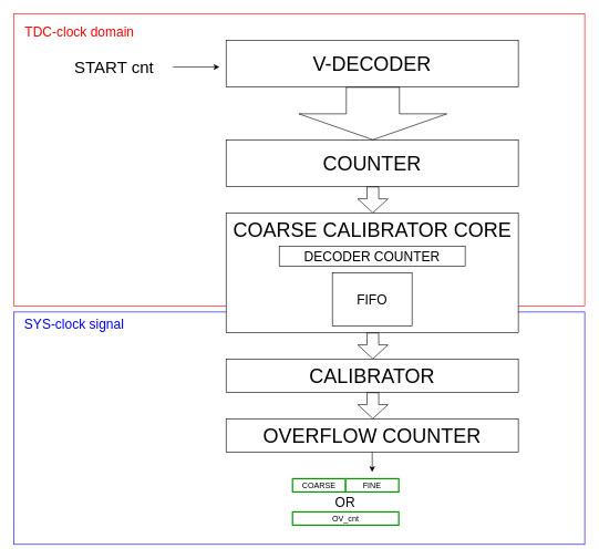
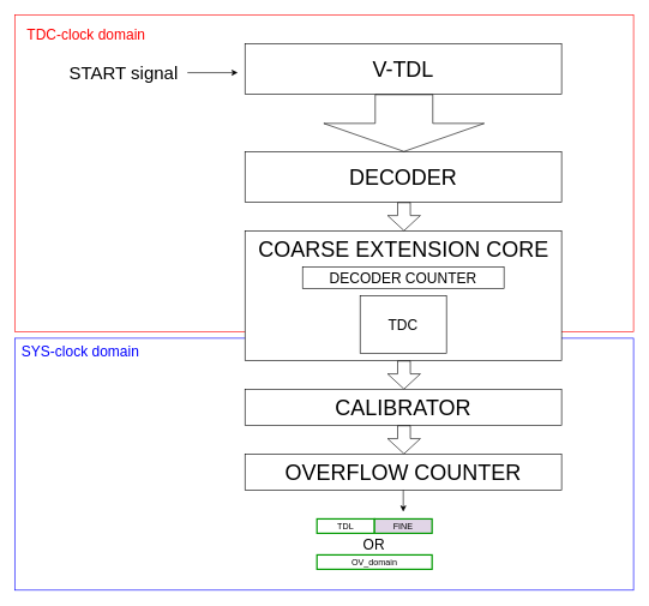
  <mxCell id="0" />
  <mxCell id="1" parent="0" />
  <mxCell id="2" value="" style="rounded=0;whiteSpace=wrap;html=1;strokeColor=#0000FF;" parent="1" vertex="1"><mxGeometry x="20" y="469" width="860" height="350" as="geometry" /></mxCell>
  <mxCell id="3" value="" style="rounded=0;whiteSpace=wrap;html=1;strokeColor=#FF0000;" parent="1" vertex="1"><mxGeometry x="20" y="20" width="860" height="440" as="geometry" /></mxCell>
- <mxCell id="4" value="&lt;font style=&quot;font-size: 30px&quot;&gt;V-DECODER&lt;/font&gt;" style="rounded=0;whiteSpace=wrap;html=1;" parent="1" vertex="1"><mxGeometry x="340" y="60" width="440" height="70" as="geometry" /></mxCell>
- <mxCell id="5" value="&lt;span style=&quot;font-size: 30px&quot;&gt;COUNTER&lt;/span&gt;" style="rounded=0;whiteSpace=wrap;html=1;" parent="1" vertex="1"><mxGeometry x="340" y="210" width="440" height="70" as="geometry" /></mxCell>
+ <mxCell id="4" value="&lt;font style=&quot;font-size: 30px&quot;&gt;V-TDL&lt;/font&gt;" style="rounded=0;whiteSpace=wrap;html=1;" parent="1" vertex="1"><mxGeometry x="340" y="60" width="440" height="70" as="geometry" /></mxCell>
+ <mxCell id="5" value="&lt;span style=&quot;font-size: 30px&quot;&gt;DECODER&lt;/span&gt;" style="rounded=0;whiteSpace=wrap;html=1;" parent="1" vertex="1"><mxGeometry x="340" y="210" width="440" height="70" as="geometry" /></mxCell>
  <mxCell id="6" value="" style="shape=flexArrow;endArrow=classic;html=1;endWidth=142;endSize=12.67;width=80;" parent="1" edge="1"><mxGeometry width="50" height="50" relative="1" as="geometry"><mxPoint x="561" y="130" as="sourcePoint" /><mxPoint x="561" y="210" as="targetPoint" /></mxGeometry></mxCell>
  <mxCell id="7" value="" style="shape=flexArrow;endArrow=classic;html=1;endWidth=26.88;endSize=6.664;width=17.6;" parent="1" edge="1"><mxGeometry width="50" height="50" relative="1" as="geometry"><mxPoint x="561" y="280" as="sourcePoint" /><mxPoint x="561" y="320" as="targetPoint" /></mxGeometry></mxCell>
  <mxCell id="8" value="" style="rounded=0;whiteSpace=wrap;html=1;" parent="1" vertex="1"><mxGeometry x="340" y="320" width="440" height="180" as="geometry" /></mxCell>
  <mxCell id="9" value="&lt;font style=&quot;font-size: 20px&quot;&gt;DECODER COUNTER&lt;/font&gt;" style="rounded=0;whiteSpace=wrap;html=1;" parent="1" vertex="1"><mxGeometry x="420" y="370" width="280" height="30" as="geometry" /></mxCell>
  <mxCell id="10" value="" style="shape=flexArrow;endArrow=classic;html=1;endWidth=26.88;endSize=6.664;width=17.6;" parent="1" edge="1"><mxGeometry width="50" height="50" relative="1" as="geometry"><mxPoint x="561" y="500" as="sourcePoint" /><mxPoint x="561" y="540" as="targetPoint" /></mxGeometry></mxCell>
  <mxCell id="11" value="&lt;span style=&quot;font-size: 30px&quot;&gt;CALIBRATOR&lt;/span&gt;" style="rounded=0;whiteSpace=wrap;html=1;" parent="1" vertex="1"><mxGeometry x="340" y="540" width="440" height="50" as="geometry" /></mxCell>
  <mxCell id="12" value="" style="shape=flexArrow;endArrow=classic;html=1;endWidth=26.88;endSize=6.664;width=17.6;" parent="1" edge="1"><mxGeometry width="50" height="50" relative="1" as="geometry"><mxPoint x="561" y="590" as="sourcePoint" /><mxPoint x="561" y="630" as="targetPoint" /></mxGeometry></mxCell>
  <mxCell id="13" value="&lt;span style=&quot;font-size: 30px&quot;&gt;OVERFLOW COUNTER&lt;/span&gt;" style="rounded=0;whiteSpace=wrap;html=1;" parent="1" vertex="1"><mxGeometry x="340" y="630" width="440" height="50" as="geometry" /></mxCell>
  <mxCell id="14" value="" style="endArrow=classic;html=1;exitX=0.5;exitY=1;exitDx=0;exitDy=0;" parent="1" source="13" edge="1"><mxGeometry width="50" height="50" relative="1" as="geometry"><mxPoint x="630" y="500" as="sourcePoint" /><mxPoint x="560" y="710" as="targetPoint" /></mxGeometry></mxCell>
- <mxCell id="15" value="COARSE" style="rounded=0;whiteSpace=wrap;html=1;strokeWidth=2;strokeColor=#009900;" parent="1" vertex="1"><mxGeometry x="440" y="720" width="80" height="20" as="geometry" /></mxCell>
- <mxCell id="16" value="FINE" style="rounded=0;whiteSpace=wrap;html=1;strokeWidth=2;strokeColor=#009900;" parent="1" vertex="1"><mxGeometry x="520" y="720" width="80" height="20" as="geometry" /></mxCell>
- <mxCell id="17" value="OV_cnt" style="rounded=0;whiteSpace=wrap;html=1;strokeColor=#009900;strokeWidth=2;" parent="1" vertex="1"><mxGeometry x="440" y="770" width="160" height="20" as="geometry" /></mxCell>
- <mxCell id="18" value="COARSE CALIBRATOR CORE" style="text;html=1;resizable=0;autosize=1;align=center;verticalAlign=middle;points=[];fillColor=none;strokeColor=none;rounded=0;fontSize=30;" parent="1" vertex="1"><mxGeometry x="350" y="326" width="420" height="40" as="geometry" /></mxCell>
+ <mxCell id="15" value="TDL" style="rounded=0;whiteSpace=wrap;html=1;strokeWidth=2;strokeColor=#009900;" parent="1" vertex="1"><mxGeometry x="440" y="720" width="80" height="20" as="geometry" /></mxCell>
+ <mxCell id="16" value="FINE" style="rounded=0;whiteSpace=wrap;html=1;strokeWidth=2;strokeColor=#009900;fillColor=#e1d5e7;" parent="1" vertex="1"><mxGeometry x="520" y="720" width="80" height="20" as="geometry" /></mxCell>
+ <mxCell id="17" value="OV_domain" style="rounded=0;whiteSpace=wrap;html=1;strokeColor=#009900;strokeWidth=2;" parent="1" vertex="1"><mxGeometry x="440" y="770" width="160" height="20" as="geometry" /></mxCell>
+ <mxCell id="18" value="COARSE EXTENSION CORE" style="text;html=1;resizable=0;autosize=1;align=center;verticalAlign=middle;points=[];fillColor=none;strokeColor=none;rounded=0;fontSize=30;" parent="1" vertex="1"><mxGeometry x="350" y="326" width="420" height="40" as="geometry" /></mxCell>
  <mxCell id="19" value="&lt;font style=&quot;font-size: 20px&quot; color=&quot;#ff0000&quot;&gt;TDC-clock domain&lt;/font&gt;" style="text;html=1;resizable=0;autosize=1;align=center;verticalAlign=middle;points=[];fillColor=none;strokeColor=none;rounded=0;fontSize=30;" parent="1" vertex="1"><mxGeometry x="29" y="24" width="180" height="40" as="geometry" /></mxCell>
- <mxCell id="20" value="&lt;font style=&quot;font-size: 20px&quot; color=&quot;#0000ff&quot;&gt;SYS-clock signal&lt;/font&gt;" style="text;html=1;resizable=0;autosize=1;align=center;verticalAlign=middle;points=[];fillColor=none;strokeColor=none;rounded=0;fontSize=30;" parent="1" vertex="1"><mxGeometry x="21" y="464" width="180" height="40" as="geometry" /></mxCell>
+ <mxCell id="20" value="&lt;font style=&quot;font-size: 20px&quot; color=&quot;#0000ff&quot;&gt;SYS-clock domain&lt;/font&gt;" style="text;html=1;resizable=0;autosize=1;align=center;verticalAlign=middle;points=[];fillColor=none;strokeColor=none;rounded=0;fontSize=30;" parent="1" vertex="1"><mxGeometry x="21" y="464" width="180" height="40" as="geometry" /></mxCell>
  <mxCell id="21" value="" style="endArrow=classic;html=1;fontSize=20;" parent="1" edge="1"><mxGeometry width="50" height="50" relative="1" as="geometry"><mxPoint x="260" y="100" as="sourcePoint" /><mxPoint x="330" y="100" as="targetPoint" /></mxGeometry></mxCell>
- <mxCell id="22" value="&lt;font style=&quot;font-size: 25px&quot;&gt;START cnt&lt;/font&gt;" style="text;html=1;resizable=0;autosize=1;align=center;verticalAlign=middle;points=[];fillColor=none;strokeColor=none;rounded=0;fontSize=20;" parent="1" vertex="1"><mxGeometry x="86" y="84" width="170" height="30" as="geometry" /></mxCell>
+ <mxCell id="22" value="&lt;font style=&quot;font-size: 25px&quot;&gt;START signal&lt;/font&gt;" style="text;html=1;resizable=0;autosize=1;align=center;verticalAlign=middle;points=[];fillColor=none;strokeColor=none;rounded=0;fontSize=20;" parent="1" vertex="1"><mxGeometry x="86" y="84" width="170" height="30" as="geometry" /></mxCell>
  <mxCell id="23" value="&lt;font color=&quot;#000000&quot; style=&quot;font-size: 20px&quot;&gt;OR&lt;/font&gt;" style="text;html=1;resizable=0;autosize=1;align=center;verticalAlign=middle;points=[];fillColor=none;strokeColor=none;rounded=0;fontSize=25;fontColor=#0000FF;" parent="1" vertex="1"><mxGeometry x="494" y="733" width="50" height="40" as="geometry" /></mxCell>
- <mxCell id="24" value="&lt;font style=&quot;font-size: 20px&quot;&gt;FIFO&lt;/font&gt;" style="rounded=0;whiteSpace=wrap;html=1;" vertex="1" parent="1"><mxGeometry x="500" y="410" width="120" height="80" as="geometry" /></mxCell>
+ <mxCell id="24" value="&lt;font style=&quot;font-size: 20px&quot;&gt;TDC&lt;/font&gt;" style="rounded=0;whiteSpace=wrap;html=1;" vertex="1" parent="1"><mxGeometry x="500" y="410" width="120" height="80" as="geometry" /></mxCell>
